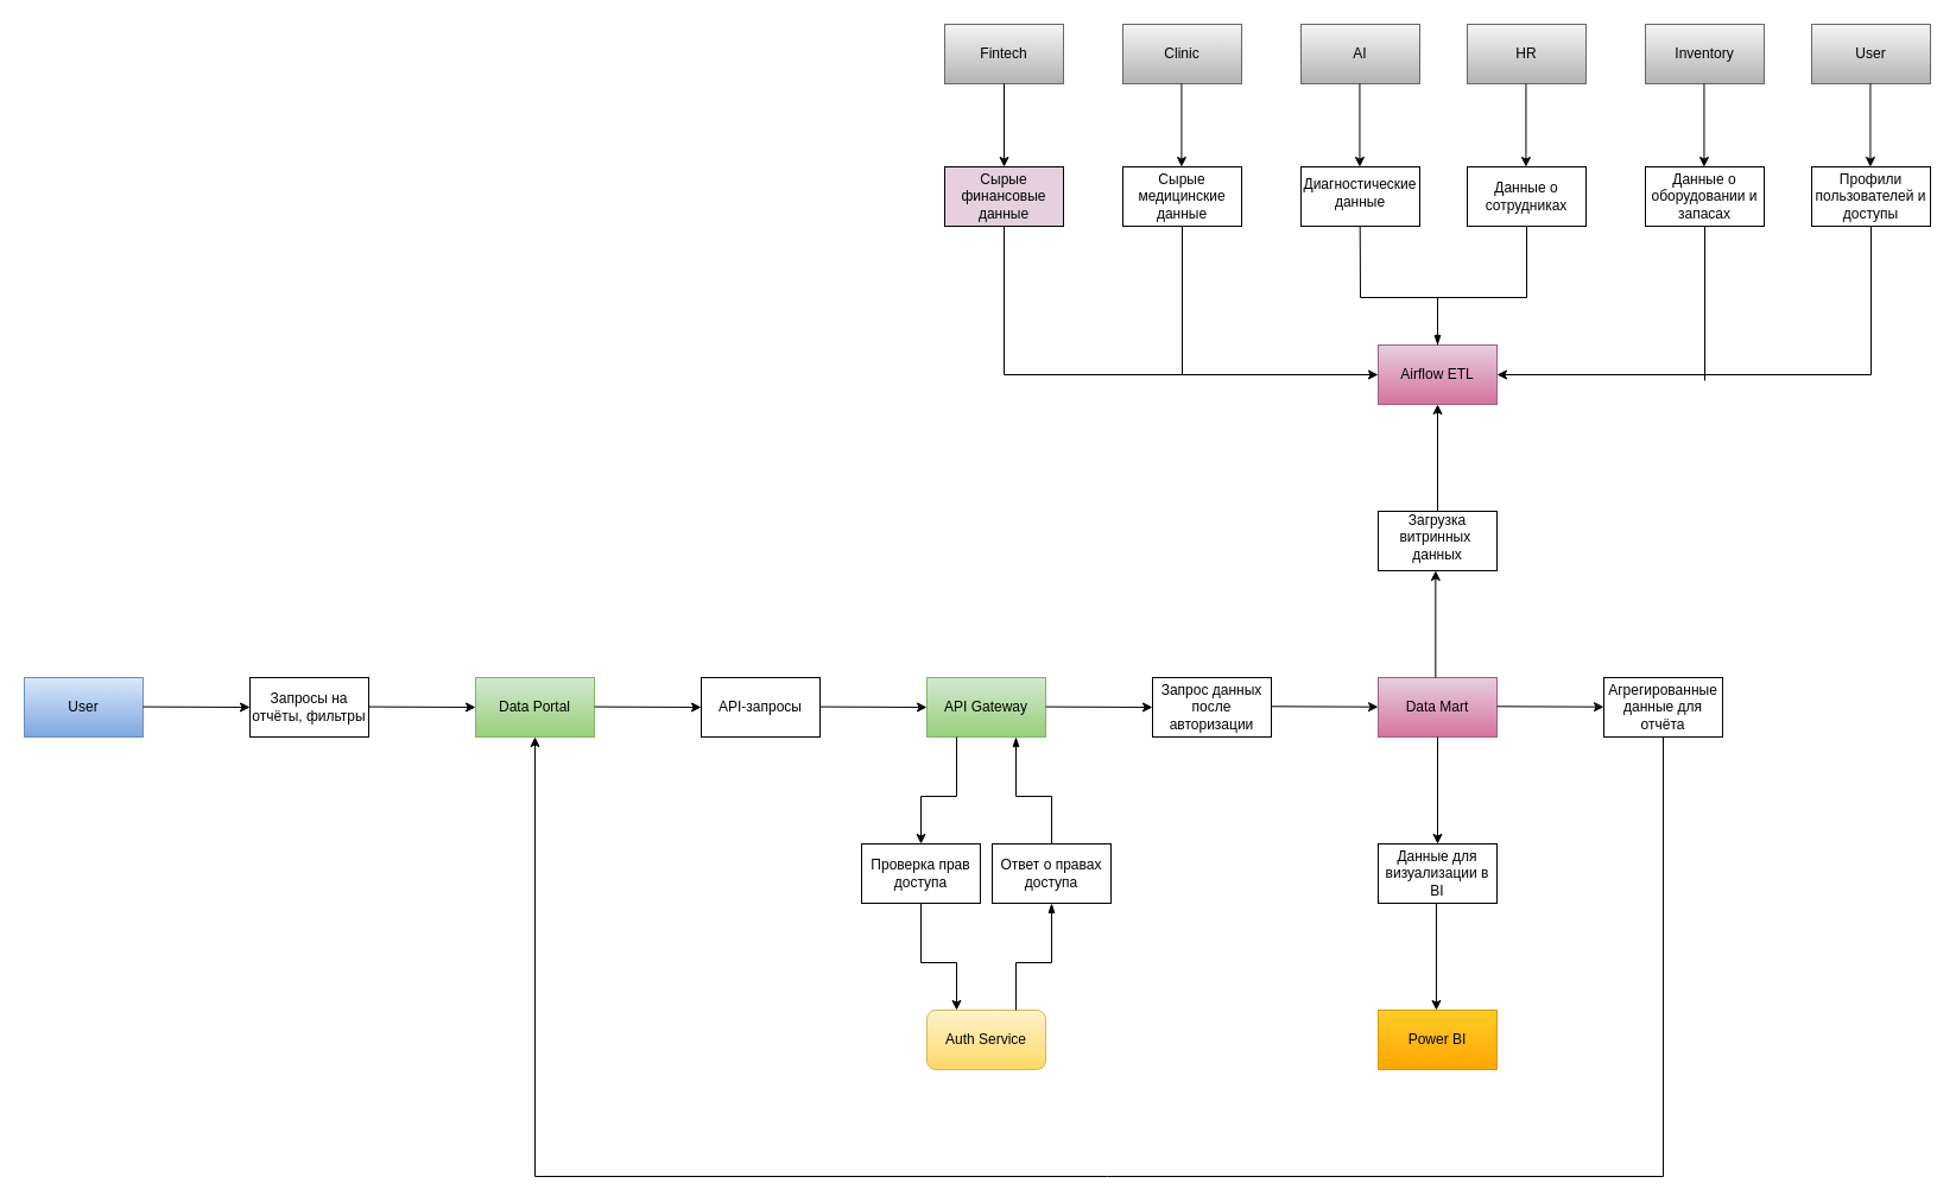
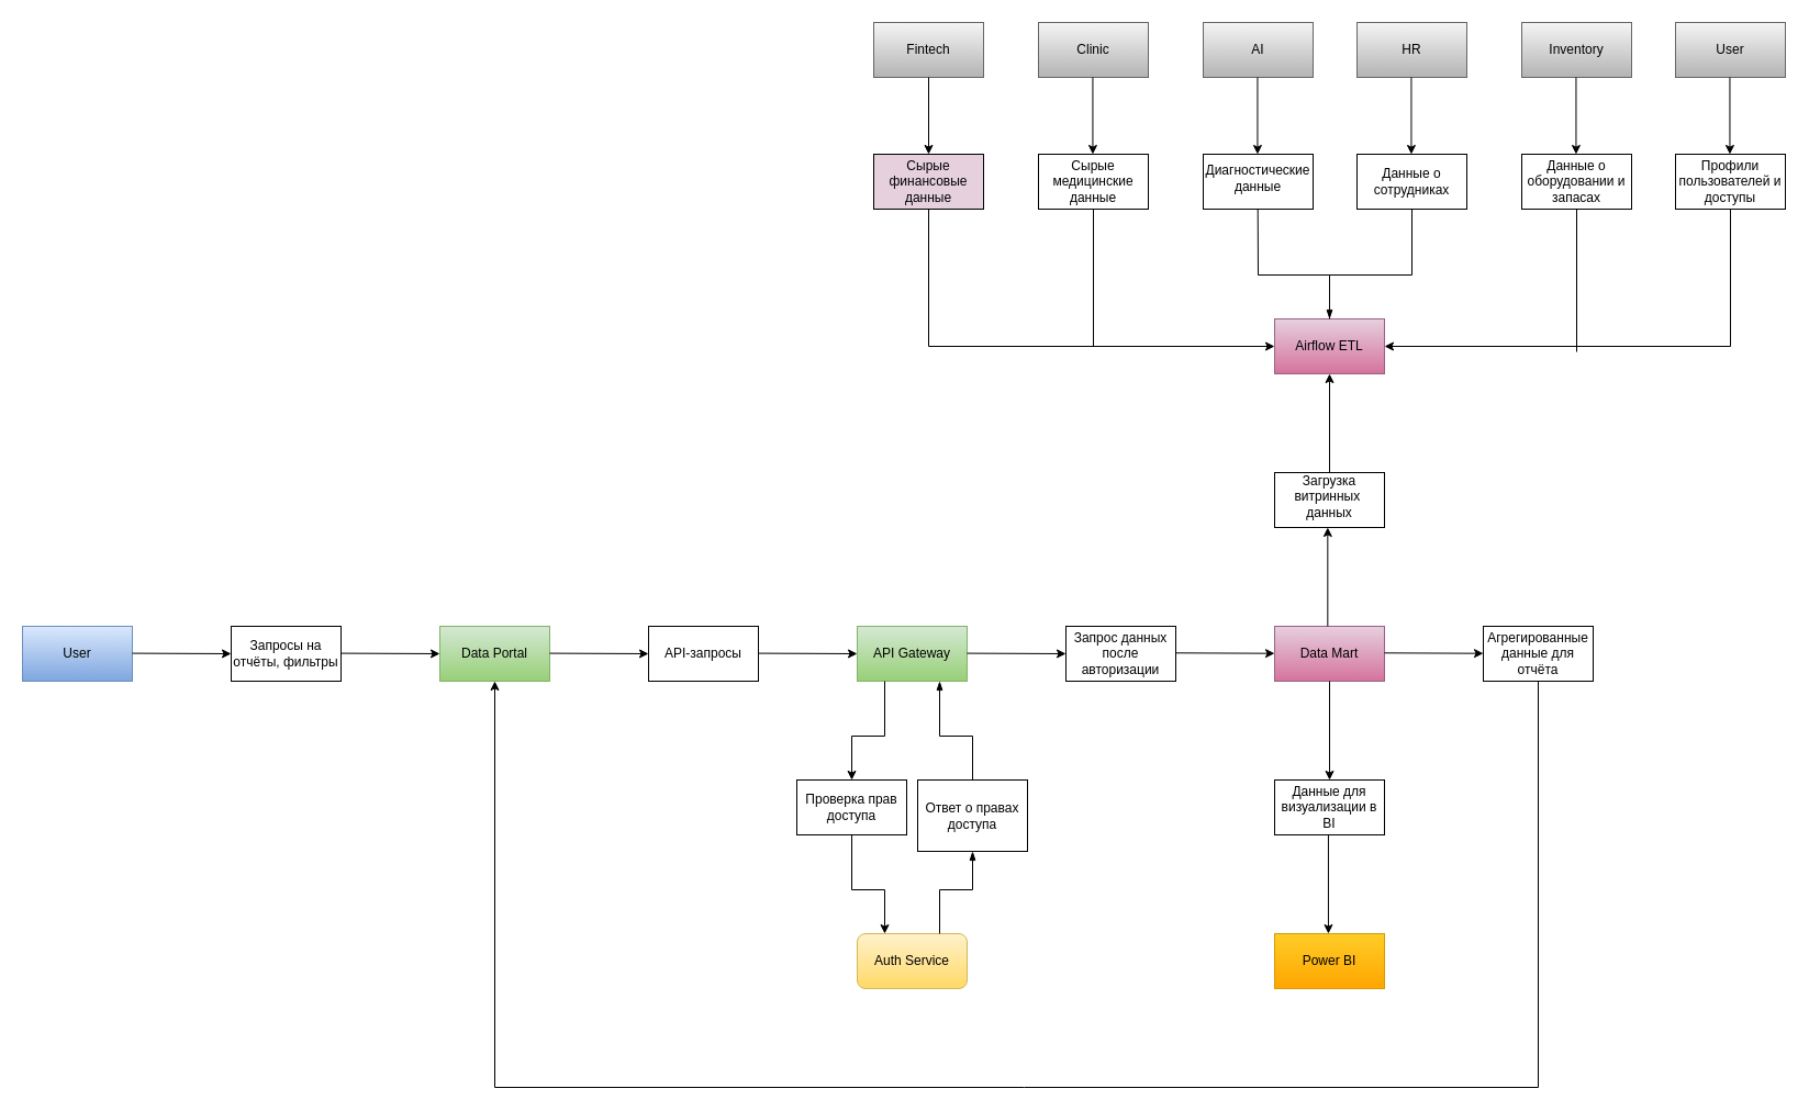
  <mxCell id="0" />
  <mxCell id="1" parent="0" />
  <mxCell id="2" value="User" style="html=1;dashed=0;whiteSpace=wrap;fillColor=#dae8fc;gradientColor=#7ea6e0;strokeColor=#6c8ebf;" vertex="1" parent="1"><mxGeometry x="20" y="570" width="100" height="50" as="geometry" /></mxCell>
  <mxCell id="3" value="Data Portal" style="html=1;dashed=0;whiteSpace=wrap;fillColor=#d5e8d4;gradientColor=#97d077;strokeColor=#82b366;" vertex="1" parent="1"><mxGeometry x="400" y="570" width="100" height="50" as="geometry" /></mxCell>
  <mxCell id="4" value="API Gateway" style="html=1;dashed=0;whiteSpace=wrap;fillColor=#d5e8d4;gradientColor=#97d077;strokeColor=#82b366;" vertex="1" parent="1"><mxGeometry x="780" y="570" width="100" height="50" as="geometry" /></mxCell>
  <mxCell id="5" value="Auth Service" style="html=1;dashed=0;whiteSpace=wrap;fillColor=#fff2cc;gradientColor=#ffd966;strokeColor=#d6b656;rounded=1;" vertex="1" parent="1"><mxGeometry x="780" y="850" width="100" height="50" as="geometry" /></mxCell>
  <mxCell id="6" value="Data Mart" style="html=1;dashed=0;whiteSpace=wrap;fillColor=#e6d0de;gradientColor=#d5739d;strokeColor=#996185;" vertex="1" parent="1"><mxGeometry x="1160" y="570" width="100" height="50" as="geometry" /></mxCell>
  <mxCell id="7" value="Power BI" style="html=1;dashed=0;whiteSpace=wrap;fillColor=#ffcd28;gradientColor=#ffa500;strokeColor=#d79b00;" vertex="1" parent="1"><mxGeometry x="1160" y="850" width="100" height="50" as="geometry" /></mxCell>
  <mxCell id="8" value="Airflow ETL" style="html=1;dashed=0;whiteSpace=wrap;fillColor=#e6d0de;gradientColor=#d5739d;strokeColor=#996185;" vertex="1" parent="1"><mxGeometry x="1160" y="290" width="100" height="50" as="geometry" /></mxCell>
  <mxCell id="9" value="Fintech" style="html=1;dashed=0;whiteSpace=wrap;fillColor=#f5f5f5;gradientColor=#b3b3b3;strokeColor=#666666;" vertex="1" parent="1"><mxGeometry x="795" y="20" width="100" height="50" as="geometry" /></mxCell>
  <mxCell id="10" value="Clinic" style="html=1;dashed=0;whiteSpace=wrap;fillColor=#f5f5f5;gradientColor=#b3b3b3;strokeColor=#666666;" vertex="1" parent="1"><mxGeometry x="945" y="20" width="100" height="50" as="geometry" /></mxCell>
  <mxCell id="11" value="AI" style="html=1;dashed=0;whiteSpace=wrap;fillColor=#f5f5f5;gradientColor=#b3b3b3;strokeColor=#666666;" vertex="1" parent="1"><mxGeometry x="1095" y="20" width="100" height="50" as="geometry" /></mxCell>
  <mxCell id="12" value="HR" style="html=1;dashed=0;whiteSpace=wrap;fillColor=#f5f5f5;gradientColor=#b3b3b3;strokeColor=#666666;" vertex="1" parent="1"><mxGeometry x="1235" y="20" width="100" height="50" as="geometry" /></mxCell>
  <mxCell id="13" value="Inventory" style="html=1;dashed=0;whiteSpace=wrap;fillColor=#f5f5f5;gradientColor=#b3b3b3;strokeColor=#666666;" vertex="1" parent="1"><mxGeometry x="1385" y="20" width="100" height="50" as="geometry" /></mxCell>
  <mxCell id="14" value="User" style="html=1;dashed=0;whiteSpace=wrap;fillColor=#f5f5f5;gradientColor=#b3b3b3;strokeColor=#666666;" vertex="1" parent="1"><mxGeometry x="1525" y="20" width="100" height="50" as="geometry" /></mxCell>
  <mxCell id="15" value="Запросы на отчёты, фильтры" style="html=1;dashed=0;whiteSpace=wrap;" vertex="1" parent="1"><mxGeometry x="210" y="570" width="100" height="50" as="geometry" /></mxCell>
  <mxCell id="16" value="API-запросы" style="html=1;dashed=0;whiteSpace=wrap;" vertex="1" parent="1"><mxGeometry x="590" y="570" width="100" height="50" as="geometry" /></mxCell>
  <mxCell id="17" value="Запрос данных после авторизации" style="html=1;dashed=0;whiteSpace=wrap;" vertex="1" parent="1"><mxGeometry x="970" y="570" width="100" height="50" as="geometry" /></mxCell>
  <mxCell id="18" value="Агрегированные данные для отчёта" style="html=1;dashed=0;whiteSpace=wrap;" vertex="1" parent="1"><mxGeometry x="1350" y="570" width="100" height="50" as="geometry" /></mxCell>
  <mxCell id="19" value="Данные для визуализации в BI" style="html=1;dashed=0;whiteSpace=wrap;" vertex="1" parent="1"><mxGeometry x="1160" y="710" width="100" height="50" as="geometry" /></mxCell>
  <mxCell id="20" value="&lt;table&gt;&lt;tbody&gt;&lt;tr&gt;&lt;td data-end=&quot;1307&quot; data-start=&quot;1263&quot; class=&quot;max-w-[calc(var(--thread-content-max-width)*2/3)]&quot;&gt;Загрузка витринных&amp;nbsp;&lt;br&gt;данных&lt;/td&gt;&lt;/tr&gt;&lt;/tbody&gt;&lt;/table&gt;&lt;table&gt;&lt;tbody&gt;&lt;tr&gt;&lt;td class=&quot;max-w-[calc(var(--thread-content-max-width)*2/3)]&quot;&gt;&lt;/td&gt;&lt;/tr&gt;&lt;/tbody&gt;&lt;/table&gt;" style="html=1;dashed=0;whiteSpace=wrap;" vertex="1" parent="1"><mxGeometry x="1160" y="430" width="100" height="50" as="geometry" /></mxCell>
  <mxCell id="21" value="Проверка прав доступа" style="html=1;dashed=0;whiteSpace=wrap;" vertex="1" parent="1"><mxGeometry x="725" y="710" width="100" height="50" as="geometry" /></mxCell>
- <mxCell id="22" value="Ответ о правах доступа" style="html=1;dashed=0;whiteSpace=wrap;" vertex="1" parent="1"><mxGeometry x="835" y="710" width="100" height="50" as="geometry" /></mxCell>
+ <mxCell id="22" value="Ответ о правах доступа" style="html=1;dashed=0;whiteSpace=wrap;" vertex="1" parent="1"><mxGeometry x="835" y="710" width="100" height="65" as="geometry" /></mxCell>
  <mxCell id="23" value="" style="endArrow=classic;html=1;rounded=0;" edge="1" parent="1"><mxGeometry width="50" height="50" relative="1" as="geometry"><mxPoint x="120" y="594.58" as="sourcePoint" /><mxPoint x="210" y="595" as="targetPoint" /></mxGeometry></mxCell>
  <mxCell id="24" value="" style="endArrow=classic;html=1;rounded=0;" edge="1" parent="1"><mxGeometry width="50" height="50" relative="1" as="geometry"><mxPoint x="310" y="594.58" as="sourcePoint" /><mxPoint x="400" y="595" as="targetPoint" /></mxGeometry></mxCell>
  <mxCell id="25" value="" style="endArrow=classic;html=1;rounded=0;" edge="1" parent="1"><mxGeometry width="50" height="50" relative="1" as="geometry"><mxPoint x="500" y="594.58" as="sourcePoint" /><mxPoint x="590" y="595" as="targetPoint" /></mxGeometry></mxCell>
  <mxCell id="26" value="" style="endArrow=classic;html=1;rounded=0;" edge="1" parent="1"><mxGeometry width="50" height="50" relative="1" as="geometry"><mxPoint x="690" y="594.58" as="sourcePoint" /><mxPoint x="780" y="595" as="targetPoint" /></mxGeometry></mxCell>
  <mxCell id="27" value="" style="endArrow=classic;html=1;rounded=0;" edge="1" parent="1"><mxGeometry width="50" height="50" relative="1" as="geometry"><mxPoint x="880" y="594.58" as="sourcePoint" /><mxPoint x="970" y="595" as="targetPoint" /></mxGeometry></mxCell>
  <mxCell id="28" value="" style="endArrow=classic;html=1;rounded=0;exitX=0.25;exitY=1;exitDx=0;exitDy=0;entryX=0.5;entryY=0;entryDx=0;entryDy=0;" edge="1" parent="1" source="4" target="21"><mxGeometry width="50" height="50" relative="1" as="geometry"><mxPoint x="820" y="640" as="sourcePoint" /><mxPoint x="910" y="640.42" as="targetPoint" /><Array as="points"><mxPoint x="805" y="670" /><mxPoint x="775" y="670" /></Array></mxGeometry></mxCell>
  <mxCell id="29" value="" style="endArrow=none;html=1;rounded=0;entryX=0.5;entryY=0;entryDx=0;entryDy=0;exitX=0.75;exitY=1;exitDx=0;exitDy=0;startFill=1;startArrow=blockThin;" edge="1" parent="1" source="4" target="22"><mxGeometry width="50" height="50" relative="1" as="geometry"><mxPoint x="840" y="630" as="sourcePoint" /><mxPoint x="785" y="720" as="targetPoint" /><Array as="points"><mxPoint x="855" y="670" /><mxPoint x="885" y="670" /></Array></mxGeometry></mxCell>
  <mxCell id="30" value="" style="endArrow=classic;html=1;rounded=0;exitX=0.5;exitY=1;exitDx=0;exitDy=0;entryX=0.25;entryY=0;entryDx=0;entryDy=0;" edge="1" parent="1" target="5"><mxGeometry width="50" height="50" relative="1" as="geometry"><mxPoint x="775" y="760" as="sourcePoint" /><mxPoint x="720" y="850" as="targetPoint" /><Array as="points"><mxPoint x="775" y="810" /><mxPoint x="805" y="810" /></Array></mxGeometry></mxCell>
  <mxCell id="31" value="" style="endArrow=none;html=1;rounded=0;entryX=0.75;entryY=0;entryDx=0;entryDy=0;exitX=0.5;exitY=1;exitDx=0;exitDy=0;startFill=1;startArrow=blockThin;" edge="1" parent="1" source="22" target="5"><mxGeometry width="50" height="50" relative="1" as="geometry"><mxPoint x="890" y="760" as="sourcePoint" /><mxPoint x="945" y="850" as="targetPoint" /><Array as="points"><mxPoint x="885" y="810" /><mxPoint x="855" y="810" /></Array></mxGeometry></mxCell>
  <mxCell id="32" value="" style="endArrow=classic;html=1;rounded=0;" edge="1" parent="1"><mxGeometry width="50" height="50" relative="1" as="geometry"><mxPoint x="1070" y="594.29" as="sourcePoint" /><mxPoint x="1160" y="594.71" as="targetPoint" /></mxGeometry></mxCell>
  <mxCell id="33" value="" style="endArrow=classic;html=1;rounded=0;" edge="1" parent="1"><mxGeometry width="50" height="50" relative="1" as="geometry"><mxPoint x="1260" y="594.29" as="sourcePoint" /><mxPoint x="1350" y="594.71" as="targetPoint" /></mxGeometry></mxCell>
  <mxCell id="34" value="" style="endArrow=classic;html=1;rounded=0;entryX=0.5;entryY=0;entryDx=0;entryDy=0;exitX=0.5;exitY=1;exitDx=0;exitDy=0;" edge="1" parent="1" source="6" target="19"><mxGeometry width="50" height="50" relative="1" as="geometry"><mxPoint x="1230" y="570" as="sourcePoint" /><mxPoint x="1280" y="520" as="targetPoint" /></mxGeometry></mxCell>
  <mxCell id="35" value="" style="endArrow=classic;html=1;rounded=0;entryX=0.5;entryY=0;entryDx=0;entryDy=0;exitX=0.5;exitY=1;exitDx=0;exitDy=0;" edge="1" parent="1"><mxGeometry width="50" height="50" relative="1" as="geometry"><mxPoint x="1208.95" y="760" as="sourcePoint" /><mxPoint x="1208.95" y="850" as="targetPoint" /></mxGeometry></mxCell>
  <mxCell id="36" value="" style="endArrow=classic;html=1;rounded=0;entryX=0.5;entryY=0;entryDx=0;entryDy=0;exitX=0.5;exitY=1;exitDx=0;exitDy=0;" edge="1" parent="1"><mxGeometry width="50" height="50" relative="1" as="geometry"><mxPoint x="1208.33" y="570" as="sourcePoint" /><mxPoint x="1208.33" y="480" as="targetPoint" /></mxGeometry></mxCell>
  <mxCell id="37" value="" style="endArrow=classic;html=1;rounded=0;entryX=0.5;entryY=0;entryDx=0;entryDy=0;exitX=0.5;exitY=1;exitDx=0;exitDy=0;" edge="1" parent="1"><mxGeometry width="50" height="50" relative="1" as="geometry"><mxPoint x="1210" y="430" as="sourcePoint" /><mxPoint x="1210" y="340" as="targetPoint" /></mxGeometry></mxCell>
  <mxCell id="38" value="Сырые финансовые данные" style="html=1;dashed=0;whiteSpace=wrap;fillColor=#e6d0de;" vertex="1" parent="1"><mxGeometry x="795" y="140" width="100" height="50" as="geometry" /></mxCell>
  <mxCell id="39" value="Сырые медицинские данные" style="html=1;dashed=0;whiteSpace=wrap;" vertex="1" parent="1"><mxGeometry x="945" y="140" width="100" height="50" as="geometry" /></mxCell>
  <mxCell id="40" value="&lt;table&gt;&lt;tbody&gt;&lt;tr&gt;&lt;td data-end=&quot;2622&quot; data-start=&quot;2576&quot; class=&quot;max-w-[calc(var(--thread-content-max-width)*2/3)]&quot;&gt;Диагностические данные&lt;/td&gt;&lt;/tr&gt;&lt;/tbody&gt;&lt;/table&gt;&lt;table&gt;&lt;tbody&gt;&lt;tr&gt;&lt;td class=&quot;max-w-[calc(var(--thread-content-max-width)*2/3)]&quot;&gt;&lt;/td&gt;&lt;/tr&gt;&lt;/tbody&gt;&lt;/table&gt;" style="html=1;dashed=0;whiteSpace=wrap;" vertex="1" parent="1"><mxGeometry x="1095" y="140" width="100" height="50" as="geometry" /></mxCell>
  <mxCell id="41" value="&lt;table&gt;&lt;tbody&gt;&lt;tr&gt;&lt;td data-end=&quot;2622&quot; data-start=&quot;2576&quot; class=&quot;max-w-[calc(var(--thread-content-max-width)*2/3)]&quot;&gt;Данные о сотрудниках&lt;table&gt;&lt;tbody&gt;&lt;tr&gt;&lt;/tr&gt;&lt;/tbody&gt;&lt;/table&gt;&lt;/td&gt;&lt;/tr&gt;&lt;/tbody&gt;&lt;/table&gt;" style="html=1;dashed=0;whiteSpace=wrap;" vertex="1" parent="1"><mxGeometry x="1235" y="140" width="100" height="50" as="geometry" /></mxCell>
  <mxCell id="42" value="&lt;table&gt;&lt;tbody&gt;&lt;tr&gt;&lt;td data-end=&quot;2622&quot; data-start=&quot;2576&quot; class=&quot;max-w-[calc(var(--thread-content-max-width)*2/3)]&quot;&gt;Данные о оборудовании и запасах&lt;table&gt;&lt;tbody&gt;&lt;tr&gt;&lt;/tr&gt;&lt;/tbody&gt;&lt;/table&gt;&lt;/td&gt;&lt;/tr&gt;&lt;/tbody&gt;&lt;/table&gt;" style="html=1;dashed=0;whiteSpace=wrap;" vertex="1" parent="1"><mxGeometry x="1385" y="140" width="100" height="50" as="geometry" /></mxCell>
  <mxCell id="43" value="Профили пользователей и доступы" style="html=1;dashed=0;whiteSpace=wrap;" vertex="1" parent="1"><mxGeometry x="1525" y="140" width="100" height="50" as="geometry" /></mxCell>
  <mxCell id="44" value="" style="endArrow=classic;html=1;rounded=0;exitX=0.5;exitY=1;exitDx=0;exitDy=0;" edge="1" parent="1" source="9" target="38"><mxGeometry width="50" height="50" relative="1" as="geometry"><mxPoint x="1090" y="340" as="sourcePoint" /><mxPoint x="1140" y="290" as="targetPoint" /></mxGeometry></mxCell>
  <mxCell id="45" value="" style="endArrow=classic;html=1;rounded=0;exitX=0.5;exitY=1;exitDx=0;exitDy=0;" edge="1" parent="1"><mxGeometry width="50" height="50" relative="1" as="geometry"><mxPoint x="994.44" y="70" as="sourcePoint" /><mxPoint x="994.44" y="140" as="targetPoint" /></mxGeometry></mxCell>
  <mxCell id="46" value="" style="endArrow=classic;html=1;rounded=0;exitX=0.5;exitY=1;exitDx=0;exitDy=0;" edge="1" parent="1"><mxGeometry width="50" height="50" relative="1" as="geometry"><mxPoint x="1144.44" y="70" as="sourcePoint" /><mxPoint x="1144.44" y="140" as="targetPoint" /></mxGeometry></mxCell>
  <mxCell id="47" value="" style="endArrow=classic;html=1;rounded=0;exitX=0.5;exitY=1;exitDx=0;exitDy=0;" edge="1" parent="1"><mxGeometry width="50" height="50" relative="1" as="geometry"><mxPoint x="1284.44" y="70" as="sourcePoint" /><mxPoint x="1284.44" y="140" as="targetPoint" /></mxGeometry></mxCell>
  <mxCell id="48" value="" style="endArrow=classic;html=1;rounded=0;exitX=0.5;exitY=1;exitDx=0;exitDy=0;" edge="1" parent="1"><mxGeometry width="50" height="50" relative="1" as="geometry"><mxPoint x="1434.44" y="70" as="sourcePoint" /><mxPoint x="1434.44" y="140" as="targetPoint" /></mxGeometry></mxCell>
  <mxCell id="49" value="" style="endArrow=classic;html=1;rounded=0;exitX=0.5;exitY=1;exitDx=0;exitDy=0;" edge="1" parent="1"><mxGeometry width="50" height="50" relative="1" as="geometry"><mxPoint x="1574.44" y="70" as="sourcePoint" /><mxPoint x="1574.44" y="140" as="targetPoint" /></mxGeometry></mxCell>
  <mxCell id="50" value="" style="endArrow=classic;html=1;rounded=0;exitX=0.5;exitY=1;exitDx=0;exitDy=0;entryX=0;entryY=0.5;entryDx=0;entryDy=0;" edge="1" parent="1" source="38" target="8"><mxGeometry width="50" height="50" relative="1" as="geometry"><mxPoint x="1209.44" y="220" as="sourcePoint" /><mxPoint x="1209.44" y="290" as="targetPoint" /><Array as="points"><mxPoint x="845" y="315" /></Array></mxGeometry></mxCell>
  <mxCell id="51" value="" style="endArrow=none;html=1;rounded=0;exitX=0.5;exitY=1;exitDx=0;exitDy=0;startFill=0;" edge="1" parent="1" source="39"><mxGeometry width="50" height="50" relative="1" as="geometry"><mxPoint x="855" y="200" as="sourcePoint" /><mxPoint x="995" y="315" as="targetPoint" /><Array as="points"><mxPoint x="995" y="315" /></Array></mxGeometry></mxCell>
  <mxCell id="52" value="" style="endArrow=classic;html=1;rounded=0;exitX=0.5;exitY=1;exitDx=0;exitDy=0;entryX=1;entryY=0.5;entryDx=0;entryDy=0;" edge="1" parent="1" source="43" target="8"><mxGeometry width="50" height="50" relative="1" as="geometry"><mxPoint x="1570" y="190" as="sourcePoint" /><mxPoint x="1785" y="290" as="targetPoint" /><Array as="points"><mxPoint x="1575" y="315" /></Array></mxGeometry></mxCell>
  <mxCell id="53" value="" style="endArrow=none;html=1;rounded=0;exitX=0.5;exitY=1;exitDx=0;exitDy=0;" edge="1" parent="1" source="41"><mxGeometry width="50" height="50" relative="1" as="geometry"><mxPoint x="1260" y="160" as="sourcePoint" /><mxPoint x="1210" y="290" as="targetPoint" /><Array as="points"><mxPoint x="1285" y="250" /><mxPoint x="1210" y="250" /></Array></mxGeometry></mxCell>
  <mxCell id="54" value="" style="endArrow=blockThin;html=1;rounded=0;exitX=0.5;exitY=1;exitDx=0;exitDy=0;entryX=0.5;entryY=0;entryDx=0;entryDy=0;endFill=1;" edge="1" parent="1" target="8"><mxGeometry width="50" height="50" relative="1" as="geometry"><mxPoint x="1144.71" y="190" as="sourcePoint" /><mxPoint x="1144.71" y="260" as="targetPoint" /><Array as="points"><mxPoint x="1145" y="250" /><mxPoint x="1210" y="250" /></Array></mxGeometry></mxCell>
  <mxCell id="55" value="" style="endArrow=none;html=1;rounded=0;entryX=0.5;entryY=1;entryDx=0;entryDy=0;" edge="1" parent="1" target="42"><mxGeometry width="50" height="50" relative="1" as="geometry"><mxPoint x="1435" y="320" as="sourcePoint" /><mxPoint x="1400" y="290" as="targetPoint" /></mxGeometry></mxCell>
  <mxCell id="56" value="" style="endArrow=classic;html=1;rounded=0;entryX=0.5;entryY=1;entryDx=0;entryDy=0;exitX=0.5;exitY=1;exitDx=0;exitDy=0;" edge="1" parent="1" source="18" target="3"><mxGeometry width="50" height="50" relative="1" as="geometry"><mxPoint x="690" y="691" as="sourcePoint" /><mxPoint x="740" y="641" as="targetPoint" /><Array as="points"><mxPoint x="1400" y="990" /><mxPoint x="932" y="990" /><mxPoint x="450" y="990" /></Array></mxGeometry></mxCell>
